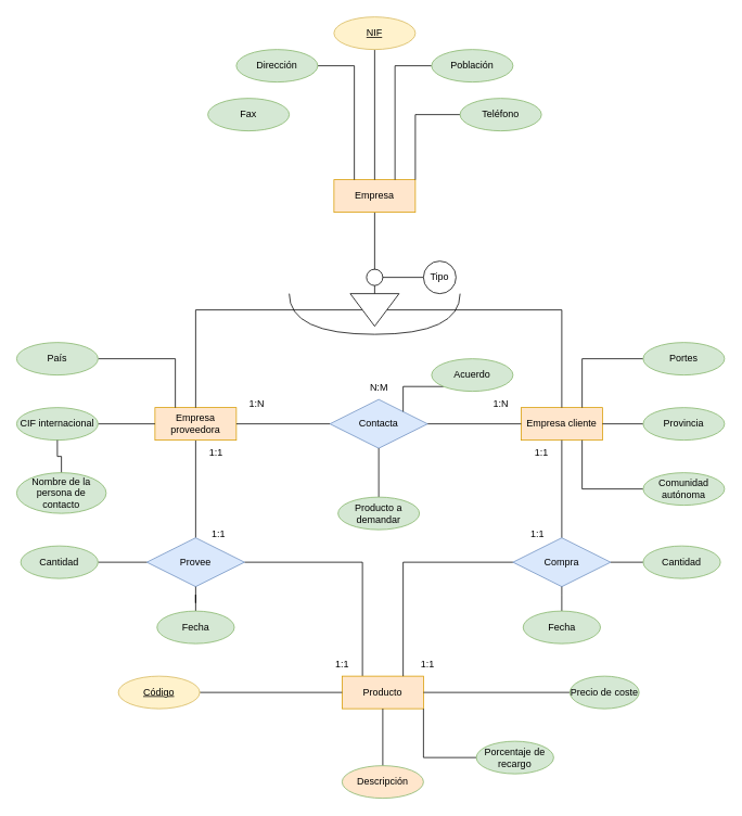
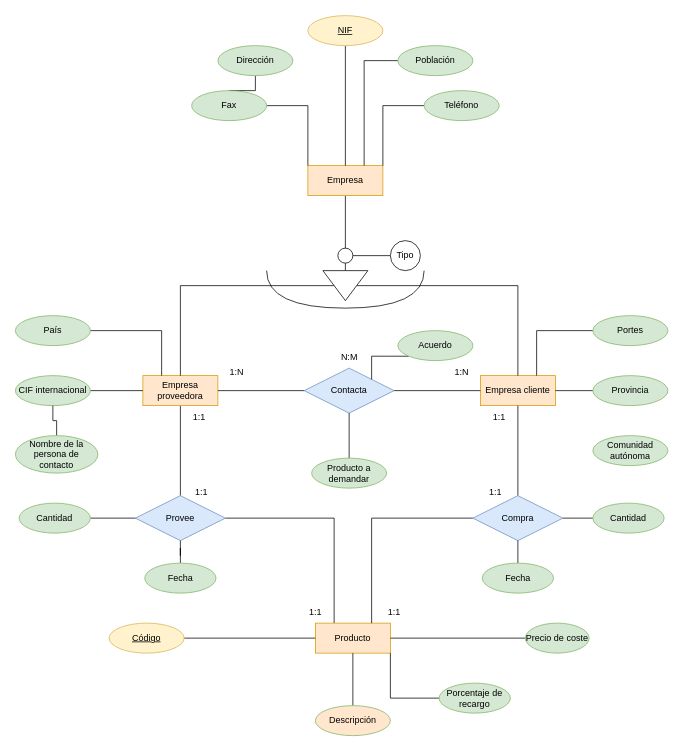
  <mxCell id="0" />
  <mxCell id="1" parent="0" />
  <mxCell id="2" style="edgeStyle=orthogonalEdgeStyle;rounded=0;orthogonalLoop=1;jettySize=auto;html=1;endArrow=none;endFill=0;" edge="1" parent="1" source="3" target="6"><mxGeometry relative="1" as="geometry" /></mxCell>
  <mxCell id="3" value="Empresa proveedora" style="whiteSpace=wrap;html=1;align=center;fillColor=#ffe6cc;strokeColor=#d79b00;" vertex="1" parent="1"><mxGeometry x="190" y="500" width="100" height="40" as="geometry" /></mxCell>
  <mxCell id="4" value="Empresa cliente" style="whiteSpace=wrap;html=1;align=center;fillColor=#ffe6cc;strokeColor=#d79b00;" vertex="1" parent="1"><mxGeometry x="640" y="500" width="100" height="40" as="geometry" /></mxCell>
  <mxCell id="5" style="edgeStyle=orthogonalEdgeStyle;rounded=0;orthogonalLoop=1;jettySize=auto;html=1;entryX=0.25;entryY=0;entryDx=0;entryDy=0;endArrow=none;endFill=0;" edge="1" parent="1" source="6" target="36"><mxGeometry relative="1" as="geometry" /></mxCell>
  <mxCell id="6" value="Provee" style="shape=rhombus;perimeter=rhombusPerimeter;whiteSpace=wrap;html=1;align=center;fillColor=#dae8fc;strokeColor=#6c8ebf;" vertex="1" parent="1"><mxGeometry x="180" y="660" width="120" height="60" as="geometry" /></mxCell>
  <mxCell id="7" style="edgeStyle=orthogonalEdgeStyle;rounded=0;orthogonalLoop=1;jettySize=auto;html=1;entryX=0;entryY=0.5;entryDx=0;entryDy=0;endArrow=none;endFill=0;" edge="1" parent="1" source="8" target="12"><mxGeometry relative="1" as="geometry" /></mxCell>
  <mxCell id="8" value="Empresa" style="whiteSpace=wrap;html=1;align=center;fillColor=#ffe6cc;strokeColor=#d79b00;" vertex="1" parent="1"><mxGeometry x="410" y="220" width="100" height="40" as="geometry" /></mxCell>
  <mxCell id="9" value="" style="ellipse;whiteSpace=wrap;html=1;aspect=fixed;" vertex="1" parent="1"><mxGeometry x="450" y="330" width="20" height="20" as="geometry" /></mxCell>
  <mxCell id="10" style="edgeStyle=orthogonalEdgeStyle;rounded=0;orthogonalLoop=1;jettySize=auto;html=1;exitX=0.5;exitY=1;exitDx=0;exitDy=0;endArrow=none;endFill=0;" edge="1" parent="1" source="12" target="3"><mxGeometry relative="1" as="geometry" /></mxCell>
  <mxCell id="11" style="edgeStyle=orthogonalEdgeStyle;rounded=0;orthogonalLoop=1;jettySize=auto;html=1;exitX=0.5;exitY=0;exitDx=0;exitDy=0;entryX=0.5;entryY=0;entryDx=0;entryDy=0;endArrow=none;endFill=0;" edge="1" parent="1" source="12" target="4"><mxGeometry relative="1" as="geometry" /></mxCell>
  <mxCell id="12" value="" style="triangle;whiteSpace=wrap;html=1;direction=south;rotation=0;" vertex="1" parent="1"><mxGeometry x="430" y="360" width="60" height="40" as="geometry" /></mxCell>
  <mxCell id="13" value="" style="shape=requiredInterface;html=1;verticalLabelPosition=bottom;sketch=0;direction=south;" vertex="1" parent="1"><mxGeometry x="355" y="360" width="210" height="50" as="geometry" /></mxCell>
  <mxCell id="14" style="edgeStyle=orthogonalEdgeStyle;rounded=0;orthogonalLoop=1;jettySize=auto;html=1;entryX=0.5;entryY=0;entryDx=0;entryDy=0;endArrow=none;endFill=0;" edge="1" parent="1" source="15" target="8"><mxGeometry relative="1" as="geometry" /></mxCell>
  <mxCell id="15" value="NIF" style="whiteSpace=wrap;html=1;align=center;shape=ellipse;perimeter=ellipsePerimeter;fontStyle=4;fillColor=#fff2cc;strokeColor=#d6b656;" vertex="1" parent="1"><mxGeometry x="410" y="20" width="100" height="40" as="geometry" /></mxCell>
- <mxCell id="16" style="edgeStyle=orthogonalEdgeStyle;rounded=0;orthogonalLoop=1;jettySize=auto;html=1;entryX=0.25;entryY=0;entryDx=0;entryDy=0;endArrow=none;endFill=0;" edge="1" parent="1" source="17" target="8"><mxGeometry relative="1" as="geometry" /></mxCell>
+ <mxCell id="16" style="edgeStyle=orthogonalEdgeStyle;rounded=0;orthogonalLoop=1;jettySize=auto;html=1;endArrow=none;endFill=0;" edge="1" parent="1" source="17" target="23"><mxGeometry relative="1" as="geometry" /></mxCell>
  <mxCell id="17" value="Dirección" style="ellipse;whiteSpace=wrap;html=1;align=center;fillColor=#d5e8d4;strokeColor=#82b366;" vertex="1" parent="1"><mxGeometry x="290" y="60" width="100" height="40" as="geometry" /></mxCell>
  <mxCell id="18" style="edgeStyle=orthogonalEdgeStyle;rounded=0;orthogonalLoop=1;jettySize=auto;html=1;entryX=0.75;entryY=0;entryDx=0;entryDy=0;endArrow=none;endFill=0;" edge="1" parent="1" source="19" target="8"><mxGeometry relative="1" as="geometry" /></mxCell>
  <mxCell id="19" value="Población" style="ellipse;whiteSpace=wrap;html=1;align=center;fillColor=#d5e8d4;strokeColor=#82b366;" vertex="1" parent="1"><mxGeometry x="530" y="60" width="100" height="40" as="geometry" /></mxCell>
  <mxCell id="20" style="edgeStyle=orthogonalEdgeStyle;rounded=0;orthogonalLoop=1;jettySize=auto;html=1;entryX=1;entryY=0;entryDx=0;entryDy=0;endArrow=none;endFill=0;" edge="1" parent="1" source="21" target="8"><mxGeometry relative="1" as="geometry" /></mxCell>
  <mxCell id="21" value="Teléfono" style="ellipse;whiteSpace=wrap;html=1;align=center;fillColor=#d5e8d4;strokeColor=#82b366;" vertex="1" parent="1"><mxGeometry x="565" y="120" width="100" height="40" as="geometry" /></mxCell>
+ <mxCell id="22" style="edgeStyle=orthogonalEdgeStyle;rounded=0;orthogonalLoop=1;jettySize=auto;html=1;entryX=0;entryY=0;entryDx=0;entryDy=0;endArrow=none;endFill=0;" edge="1" parent="1" source="23" target="8"><mxGeometry relative="1" as="geometry" /></mxCell>
  <mxCell id="23" value="Fax" style="ellipse;whiteSpace=wrap;html=1;align=center;fillColor=#d5e8d4;strokeColor=#82b366;" vertex="1" parent="1"><mxGeometry x="255" y="120" width="100" height="40" as="geometry" /></mxCell>
  <mxCell id="24" style="edgeStyle=orthogonalEdgeStyle;rounded=0;orthogonalLoop=1;jettySize=auto;html=1;entryX=1;entryY=0.5;entryDx=0;entryDy=0;endArrow=none;endFill=0;" edge="1" parent="1" source="25" target="4"><mxGeometry relative="1" as="geometry" /></mxCell>
  <mxCell id="25" value="Provincia" style="ellipse;whiteSpace=wrap;html=1;align=center;fillColor=#d5e8d4;strokeColor=#82b366;" vertex="1" parent="1"><mxGeometry x="790" y="500" width="100" height="40" as="geometry" /></mxCell>
- <mxCell id="26" style="edgeStyle=orthogonalEdgeStyle;rounded=0;orthogonalLoop=1;jettySize=auto;html=1;entryX=0.75;entryY=1;entryDx=0;entryDy=0;endArrow=none;endFill=0;" edge="1" parent="1" source="27" target="4"><mxGeometry relative="1" as="geometry" /></mxCell>
  <mxCell id="27" value="&lt;div&gt;Comunidad autónoma&lt;/div&gt;" style="ellipse;whiteSpace=wrap;html=1;align=center;fillColor=#d5e8d4;strokeColor=#82b366;" vertex="1" parent="1"><mxGeometry x="790" y="580" width="100" height="40" as="geometry" /></mxCell>
  <mxCell id="28" style="edgeStyle=orthogonalEdgeStyle;rounded=0;orthogonalLoop=1;jettySize=auto;html=1;entryX=0.75;entryY=0;entryDx=0;entryDy=0;endArrow=none;endFill=0;" edge="1" parent="1" source="29" target="4"><mxGeometry relative="1" as="geometry" /></mxCell>
  <mxCell id="29" value="Portes" style="ellipse;whiteSpace=wrap;html=1;align=center;fillColor=#d5e8d4;strokeColor=#82b366;" vertex="1" parent="1"><mxGeometry x="790" y="420" width="100" height="40" as="geometry" /></mxCell>
  <mxCell id="30" style="edgeStyle=orthogonalEdgeStyle;rounded=0;orthogonalLoop=1;jettySize=auto;html=1;entryX=0.25;entryY=0;entryDx=0;entryDy=0;endArrow=none;endFill=0;" edge="1" parent="1" source="31" target="3"><mxGeometry relative="1" as="geometry" /></mxCell>
  <mxCell id="31" value="País" style="ellipse;whiteSpace=wrap;html=1;align=center;fillColor=#d5e8d4;strokeColor=#82b366;" vertex="1" parent="1"><mxGeometry x="20" y="420" width="100" height="40" as="geometry" /></mxCell>
  <mxCell id="32" style="edgeStyle=orthogonalEdgeStyle;rounded=0;orthogonalLoop=1;jettySize=auto;html=1;endArrow=none;endFill=0;" edge="1" parent="1" source="33" target="3"><mxGeometry relative="1" as="geometry" /></mxCell>
  <mxCell id="33" value="CIF internacional" style="ellipse;whiteSpace=wrap;html=1;align=center;fillColor=#d5e8d4;strokeColor=#82b366;" vertex="1" parent="1"><mxGeometry x="20" y="500" width="100" height="40" as="geometry" /></mxCell>
  <mxCell id="34" style="edgeStyle=orthogonalEdgeStyle;rounded=0;orthogonalLoop=1;jettySize=auto;html=1;endArrow=none;endFill=0;" edge="1" parent="1" source="35" target="33"><mxGeometry relative="1" as="geometry" /></mxCell>
  <mxCell id="35" value="Nombre de la persona de contacto" style="ellipse;whiteSpace=wrap;html=1;align=center;fillColor=#d5e8d4;strokeColor=#82b366;" vertex="1" parent="1"><mxGeometry x="20" y="580" width="110" height="50" as="geometry" /></mxCell>
  <mxCell id="36" value="Producto" style="whiteSpace=wrap;html=1;align=center;fillColor=#ffe6cc;strokeColor=#d79b00;" vertex="1" parent="1"><mxGeometry x="420" y="830" width="100" height="40" as="geometry" /></mxCell>
  <mxCell id="37" style="edgeStyle=orthogonalEdgeStyle;rounded=0;orthogonalLoop=1;jettySize=auto;html=1;entryX=0;entryY=0.5;entryDx=0;entryDy=0;endArrow=none;endFill=0;" edge="1" parent="1" source="38" target="36"><mxGeometry relative="1" as="geometry" /></mxCell>
  <mxCell id="38" value="Código" style="whiteSpace=wrap;html=1;align=center;fillColor=#fff2cc;strokeColor=#d6b656;shape=ellipse;perimeter=ellipsePerimeter;fontStyle=4;" vertex="1" parent="1"><mxGeometry x="145" y="830" width="100" height="40" as="geometry" /></mxCell>
  <mxCell id="39" style="edgeStyle=orthogonalEdgeStyle;rounded=0;orthogonalLoop=1;jettySize=auto;html=1;entryX=0.5;entryY=1;entryDx=0;entryDy=0;endArrow=none;endFill=0;" edge="1" parent="1" source="40" target="36"><mxGeometry relative="1" as="geometry" /></mxCell>
  <mxCell id="40" value="Descripción" style="ellipse;whiteSpace=wrap;html=1;align=center;fillColor=#ffe6cc;strokeColor=#82b366;" vertex="1" parent="1"><mxGeometry x="420" y="940" width="100" height="40" as="geometry" /></mxCell>
  <mxCell id="41" style="edgeStyle=orthogonalEdgeStyle;rounded=0;orthogonalLoop=1;jettySize=auto;html=1;entryX=1;entryY=0.5;entryDx=0;entryDy=0;endArrow=none;endFill=0;" edge="1" parent="1" source="42" target="36"><mxGeometry relative="1" as="geometry"><mxPoint x="630" y="850" as="targetPoint" /></mxGeometry></mxCell>
  <mxCell id="42" value="Precio de coste" style="ellipse;whiteSpace=wrap;html=1;align=center;fillColor=#d5e8d4;strokeColor=#82b366;" vertex="1" parent="1"><mxGeometry x="700" y="830" width="85" height="40" as="geometry" /></mxCell>
  <mxCell id="43" value="1:1" style="text;html=1;align=center;verticalAlign=middle;resizable=0;points=[];autosize=1;strokeColor=none;fillColor=none;" vertex="1" parent="1"><mxGeometry x="400" y="800" width="40" height="30" as="geometry" /></mxCell>
  <mxCell id="44" value="1:1" style="text;html=1;align=center;verticalAlign=middle;resizable=0;points=[];autosize=1;strokeColor=none;fillColor=none;" vertex="1" parent="1"><mxGeometry x="245" y="540" width="40" height="30" as="geometry" /></mxCell>
  <mxCell id="45" value="1:1" style="text;html=1;align=center;verticalAlign=middle;resizable=0;points=[];autosize=1;strokeColor=none;fillColor=none;" vertex="1" parent="1"><mxGeometry x="247.5" y="640" width="40" height="30" as="geometry" /></mxCell>
  <mxCell id="46" style="edgeStyle=orthogonalEdgeStyle;rounded=0;orthogonalLoop=1;jettySize=auto;html=1;entryX=0.5;entryY=1;entryDx=0;entryDy=0;endArrow=none;endFill=0;" edge="1" parent="1" source="49" target="4"><mxGeometry relative="1" as="geometry" /></mxCell>
  <mxCell id="47" style="edgeStyle=orthogonalEdgeStyle;rounded=0;orthogonalLoop=1;jettySize=auto;html=1;entryX=0.75;entryY=0;entryDx=0;entryDy=0;endArrow=none;endFill=0;exitX=0;exitY=0.5;exitDx=0;exitDy=0;" edge="1" parent="1" source="49" target="36"><mxGeometry relative="1" as="geometry" /></mxCell>
  <mxCell id="48" style="edgeStyle=orthogonalEdgeStyle;rounded=0;orthogonalLoop=1;jettySize=auto;html=1;entryX=0;entryY=0.5;entryDx=0;entryDy=0;endArrow=none;endFill=0;" edge="1" parent="1" source="49" target="56"><mxGeometry relative="1" as="geometry" /></mxCell>
  <mxCell id="49" value="Compra" style="shape=rhombus;perimeter=rhombusPerimeter;whiteSpace=wrap;html=1;align=center;fillColor=#dae8fc;strokeColor=#6c8ebf;" vertex="1" parent="1"><mxGeometry x="630" y="660" width="120" height="60" as="geometry" /></mxCell>
  <mxCell id="50" style="edgeStyle=orthogonalEdgeStyle;rounded=0;orthogonalLoop=1;jettySize=auto;html=1;endArrow=none;endFill=0;" edge="1" parent="1" source="51" target="6"><mxGeometry relative="1" as="geometry" /></mxCell>
  <mxCell id="51" value="Fecha" style="ellipse;whiteSpace=wrap;html=1;align=center;fillColor=#d5e8d4;strokeColor=#82b366;" vertex="1" parent="1"><mxGeometry x="192.5" y="750" width="95" height="40" as="geometry" /></mxCell>
  <mxCell id="52" style="edgeStyle=orthogonalEdgeStyle;rounded=0;orthogonalLoop=1;jettySize=auto;html=1;endArrow=none;endFill=0;" edge="1" parent="1" source="53"><mxGeometry relative="1" as="geometry"><mxPoint x="690" y="720" as="targetPoint" /></mxGeometry></mxCell>
  <mxCell id="53" value="Fecha" style="ellipse;whiteSpace=wrap;html=1;align=center;fillColor=#d5e8d4;strokeColor=#82b366;" vertex="1" parent="1"><mxGeometry x="642.5" y="750" width="95" height="40" as="geometry" /></mxCell>
  <mxCell id="54" style="edgeStyle=orthogonalEdgeStyle;rounded=0;orthogonalLoop=1;jettySize=auto;html=1;entryX=0;entryY=0.5;entryDx=0;entryDy=0;endArrow=none;endFill=0;" edge="1" parent="1" source="55" target="6"><mxGeometry relative="1" as="geometry" /></mxCell>
  <mxCell id="55" value="Cantidad" style="ellipse;whiteSpace=wrap;html=1;align=center;fillColor=#d5e8d4;strokeColor=#82b366;" vertex="1" parent="1"><mxGeometry x="25" y="670" width="95" height="40" as="geometry" /></mxCell>
  <mxCell id="56" value="Cantidad" style="ellipse;whiteSpace=wrap;html=1;align=center;fillColor=#d5e8d4;strokeColor=#82b366;" vertex="1" parent="1"><mxGeometry x="790" y="670" width="95" height="40" as="geometry" /></mxCell>
  <mxCell id="57" style="edgeStyle=orthogonalEdgeStyle;rounded=0;orthogonalLoop=1;jettySize=auto;html=1;entryX=1;entryY=1;entryDx=0;entryDy=0;endArrow=none;endFill=0;" edge="1" parent="1" source="58" target="36"><mxGeometry relative="1" as="geometry" /></mxCell>
  <mxCell id="58" value="Porcentaje de recargo" style="ellipse;whiteSpace=wrap;html=1;align=center;fillColor=#d5e8d4;strokeColor=#82b366;" vertex="1" parent="1"><mxGeometry x="585" y="910" width="95" height="40" as="geometry" /></mxCell>
  <mxCell id="59" style="edgeStyle=orthogonalEdgeStyle;rounded=0;orthogonalLoop=1;jettySize=auto;html=1;entryX=1;entryY=0.5;entryDx=0;entryDy=0;endArrow=none;endFill=0;" edge="1" parent="1" source="60" target="9"><mxGeometry relative="1" as="geometry" /></mxCell>
  <mxCell id="60" value="Tipo" style="ellipse;whiteSpace=wrap;html=1;aspect=fixed;" vertex="1" parent="1"><mxGeometry x="520" y="320" width="40" height="40" as="geometry" /></mxCell>
  <mxCell id="61" value="1:1" style="text;html=1;align=center;verticalAlign=middle;resizable=0;points=[];autosize=1;strokeColor=none;fillColor=none;" vertex="1" parent="1"><mxGeometry x="505" y="800" width="40" height="30" as="geometry" /></mxCell>
  <mxCell id="62" value="1:1" style="text;html=1;align=center;verticalAlign=middle;resizable=0;points=[];autosize=1;strokeColor=none;fillColor=none;" vertex="1" parent="1"><mxGeometry x="645" y="540" width="40" height="30" as="geometry" /></mxCell>
  <mxCell id="63" value="1:1" style="text;html=1;align=center;verticalAlign=middle;resizable=0;points=[];autosize=1;strokeColor=none;fillColor=none;" vertex="1" parent="1"><mxGeometry x="640" y="640" width="40" height="30" as="geometry" /></mxCell>
  <mxCell id="64" style="edgeStyle=orthogonalEdgeStyle;rounded=0;orthogonalLoop=1;jettySize=auto;html=1;entryX=1;entryY=0.5;entryDx=0;entryDy=0;endArrow=none;endFill=0;" edge="1" parent="1" source="66" target="3"><mxGeometry relative="1" as="geometry" /></mxCell>
  <mxCell id="65" style="edgeStyle=orthogonalEdgeStyle;rounded=0;orthogonalLoop=1;jettySize=auto;html=1;entryX=0;entryY=0.5;entryDx=0;entryDy=0;endArrow=none;endFill=0;" edge="1" parent="1" source="66" target="4"><mxGeometry relative="1" as="geometry" /></mxCell>
  <mxCell id="66" value="Contacta" style="shape=rhombus;perimeter=rhombusPerimeter;whiteSpace=wrap;html=1;align=center;fillColor=#dae8fc;strokeColor=#6c8ebf;" vertex="1" parent="1"><mxGeometry x="405" y="490" width="120" height="60" as="geometry" /></mxCell>
  <mxCell id="67" style="edgeStyle=orthogonalEdgeStyle;rounded=0;orthogonalLoop=1;jettySize=auto;html=1;entryX=0.5;entryY=1;entryDx=0;entryDy=0;endArrow=none;endFill=0;" edge="1" parent="1" source="68" target="66"><mxGeometry relative="1" as="geometry" /></mxCell>
  <mxCell id="68" value="Producto a demandar" style="ellipse;whiteSpace=wrap;html=1;align=center;fillColor=#d5e8d4;strokeColor=#82b366;" vertex="1" parent="1"><mxGeometry x="415" y="610" width="100" height="40" as="geometry" /></mxCell>
  <mxCell id="69" style="edgeStyle=orthogonalEdgeStyle;rounded=0;orthogonalLoop=1;jettySize=auto;html=1;exitX=0;exitY=1;exitDx=0;exitDy=0;entryX=1;entryY=0;entryDx=0;entryDy=0;endArrow=none;endFill=0;" edge="1" parent="1" source="70" target="66"><mxGeometry relative="1" as="geometry"><Array as="points"><mxPoint x="495" y="474" /></Array></mxGeometry></mxCell>
  <mxCell id="70" value="Acuerdo" style="ellipse;whiteSpace=wrap;html=1;align=center;fillColor=#d5e8d4;strokeColor=#82b366;" vertex="1" parent="1"><mxGeometry x="530" y="440" width="100" height="40" as="geometry" /></mxCell>
  <mxCell id="71" value="1:N" style="text;html=1;align=center;verticalAlign=middle;resizable=0;points=[];autosize=1;strokeColor=none;fillColor=none;" vertex="1" parent="1"><mxGeometry x="295" y="480" width="40" height="30" as="geometry" /></mxCell>
  <mxCell id="72" value="1:N" style="text;html=1;align=center;verticalAlign=middle;resizable=0;points=[];autosize=1;strokeColor=none;fillColor=none;" vertex="1" parent="1"><mxGeometry x="595" y="480" width="40" height="30" as="geometry" /></mxCell>
  <mxCell id="73" value="N:M" style="text;html=1;align=center;verticalAlign=middle;resizable=0;points=[];autosize=1;strokeColor=none;fillColor=none;" vertex="1" parent="1"><mxGeometry x="440" y="460" width="50" height="30" as="geometry" /></mxCell>
